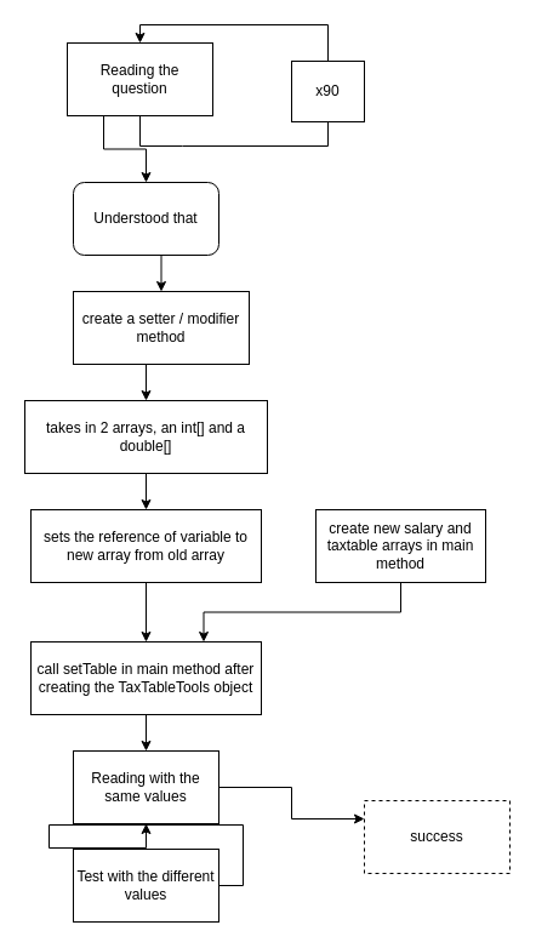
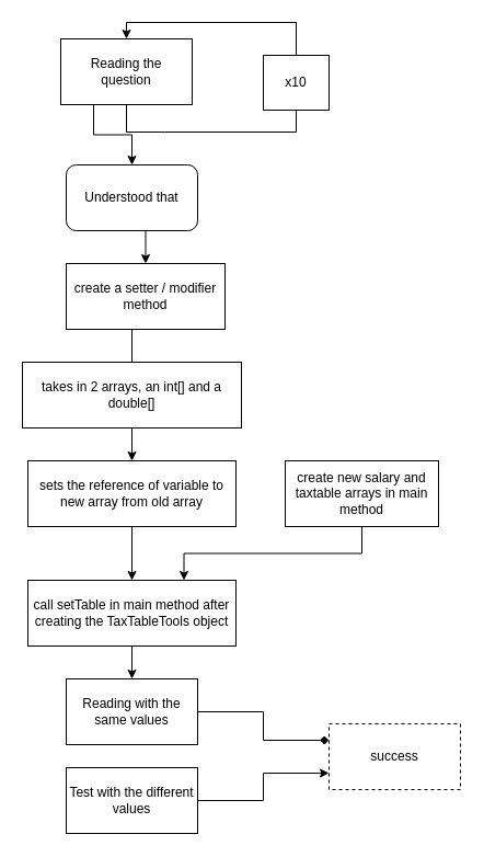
  <mxCell id="0" />
  <mxCell id="1" parent="0" />
  <mxCell id="2" style="edgeStyle=orthogonalEdgeStyle;rounded=0;orthogonalLoop=1;jettySize=auto;html=1;exitX=0.5;exitY=1;exitDx=0;exitDy=0;entryX=0.5;entryY=0;entryDx=0;entryDy=0;" edge="1" parent="1" source="4" target="4"><mxGeometry relative="1" as="geometry"><mxPoint x="120" y="20" as="targetPoint" /><Array as="points"><mxPoint x="150" y="120" /><mxPoint x="270" y="120" /><mxPoint x="270" y="20" /><mxPoint x="150" y="20" /></Array></mxGeometry></mxCell>
  <mxCell id="3" style="edgeStyle=orthogonalEdgeStyle;rounded=0;orthogonalLoop=1;jettySize=auto;html=1;exitX=0.25;exitY=1;exitDx=0;exitDy=0;entryX=0.5;entryY=0;entryDx=0;entryDy=0;" edge="1" parent="1" source="4" target="6"><mxGeometry relative="1" as="geometry" /></mxCell>
  <mxCell id="4" value="Reading the&lt;div&gt;question&lt;/div&gt;" style="rounded=0;whiteSpace=wrap;html=1;" vertex="1" parent="1"><mxGeometry x="55" y="35" width="120" height="60" as="geometry" /></mxCell>
  <mxCell id="5" style="edgeStyle=orthogonalEdgeStyle;rounded=0;orthogonalLoop=1;jettySize=auto;html=1;exitX=0.5;exitY=1;exitDx=0;exitDy=0;entryX=0.5;entryY=0;entryDx=0;entryDy=0;" edge="1" parent="1" source="6" target="8"><mxGeometry relative="1" as="geometry" /></mxCell>
  <mxCell id="6" value="Understood that" style="whiteSpace=wrap;html=1;rounded=1;" vertex="1" parent="1"><mxGeometry x="60" y="150" width="120" height="60" as="geometry" /></mxCell>
- <mxCell id="7" style="edgeStyle=orthogonalEdgeStyle;rounded=0;orthogonalLoop=1;jettySize=auto;html=1;exitX=0.5;exitY=1;exitDx=0;exitDy=0;entryX=0.5;entryY=0;entryDx=0;entryDy=0;" edge="1" parent="1" source="8" target="10"><mxGeometry relative="1" as="geometry" /></mxCell>
+ <mxCell id="7" style="edgeStyle=orthogonalEdgeStyle;rounded=0;orthogonalLoop=1;jettySize=auto;html=1;exitX=0.5;exitY=1;exitDx=0;exitDy=0;entryX=0.5;entryY=0;entryDx=0;entryDy=0;endArrow=none;" edge="1" parent="1" source="8" target="10"><mxGeometry relative="1" as="geometry" /></mxCell>
  <mxCell id="8" value="create a setter / modifier method" style="rounded=0;whiteSpace=wrap;html=1;" vertex="1" parent="1"><mxGeometry x="60" y="240" width="145" height="60" as="geometry" /></mxCell>
  <mxCell id="9" style="edgeStyle=orthogonalEdgeStyle;rounded=0;orthogonalLoop=1;jettySize=auto;html=1;exitX=0.5;exitY=1;exitDx=0;exitDy=0;entryX=0.5;entryY=0;entryDx=0;entryDy=0;" edge="1" parent="1" source="10" target="13"><mxGeometry relative="1" as="geometry" /></mxCell>
  <mxCell id="10" value="takes in 2 arrays, an int[] and a double[]" style="rounded=0;whiteSpace=wrap;html=1;" vertex="1" parent="1"><mxGeometry x="20" y="330" width="200" height="60" as="geometry" /></mxCell>
- <mxCell id="11" value="x90" style="rounded=0;whiteSpace=wrap;html=1;" vertex="1" parent="1"><mxGeometry x="240" y="50" width="60" height="50" as="geometry" /></mxCell>
+ <mxCell id="11" value="x10" style="rounded=0;whiteSpace=wrap;html=1;" vertex="1" parent="1"><mxGeometry x="240" y="50" width="60" height="50" as="geometry" /></mxCell>
  <mxCell id="12" style="edgeStyle=orthogonalEdgeStyle;rounded=0;orthogonalLoop=1;jettySize=auto;html=1;exitX=0.5;exitY=1;exitDx=0;exitDy=0;entryX=0.5;entryY=0;entryDx=0;entryDy=0;" edge="1" parent="1" source="13" target="15"><mxGeometry relative="1" as="geometry" /></mxCell>
  <mxCell id="13" value="sets the reference of variable to new array from old array" style="rounded=0;whiteSpace=wrap;html=1;spacingTop=2;spacingLeft=2;spacingRight=2;spacingBottom=2;" vertex="1" parent="1"><mxGeometry x="25" y="420" width="190" height="60" as="geometry" /></mxCell>
  <mxCell id="14" style="edgeStyle=orthogonalEdgeStyle;rounded=0;orthogonalLoop=1;jettySize=auto;html=1;exitX=0.5;exitY=1;exitDx=0;exitDy=0;entryX=0.5;entryY=0;entryDx=0;entryDy=0;" edge="1" parent="1" source="15" target="17"><mxGeometry relative="1" as="geometry" /></mxCell>
  <mxCell id="15" value="call setTable in main method after creating the TaxTableTools object" style="rounded=0;whiteSpace=wrap;html=1;verticalAlign=middle;" vertex="1" parent="1"><mxGeometry x="25" y="529" width="190" height="60" as="geometry" /></mxCell>
- <mxCell id="16" style="edgeStyle=orthogonalEdgeStyle;rounded=0;orthogonalLoop=1;jettySize=auto;html=1;exitX=1;exitY=0.5;exitDx=0;exitDy=0;entryX=0;entryY=0.25;entryDx=0;entryDy=0;" edge="1" parent="1" source="17" target="20"><mxGeometry relative="1" as="geometry" /></mxCell>
+ <mxCell id="16" style="edgeStyle=orthogonalEdgeStyle;rounded=0;orthogonalLoop=1;jettySize=auto;html=1;exitX=1;exitY=0.5;exitDx=0;exitDy=0;entryX=0;entryY=0.25;entryDx=0;entryDy=0;endArrow=diamond;" edge="1" parent="1" source="17" target="20"><mxGeometry relative="1" as="geometry" /></mxCell>
  <mxCell id="17" value="Reading with the same values" style="rounded=0;whiteSpace=wrap;html=1;" vertex="1" parent="1"><mxGeometry x="60" y="619" width="120" height="60" as="geometry" /></mxCell>
  <mxCell id="18" style="edgeStyle=orthogonalEdgeStyle;rounded=0;orthogonalLoop=1;jettySize=auto;html=1;exitX=0.5;exitY=1;exitDx=0;exitDy=0;entryX=0.75;entryY=0;entryDx=0;entryDy=0;" edge="1" parent="1" source="19" target="15"><mxGeometry relative="1" as="geometry" /></mxCell>
  <mxCell id="19" value="create new salary and taxtable arrays in main method" style="rounded=0;whiteSpace=wrap;html=1;" vertex="1" parent="1"><mxGeometry x="260" y="420" width="140" height="60" as="geometry" /></mxCell>
  <mxCell id="20" value="success" style="rounded=0;whiteSpace=wrap;html=1;dashed=1;" vertex="1" parent="1"><mxGeometry x="300" y="660" width="120" height="60" as="geometry" /></mxCell>
- <mxCell id="21" style="edgeStyle=orthogonalEdgeStyle;rounded=0;orthogonalLoop=1;jettySize=auto;html=1;exitX=1;exitY=0.5;exitDx=0;exitDy=0;" edge="1" parent="1" source="22" target="17"><mxGeometry relative="1" as="geometry" /></mxCell>
+ <mxCell id="21" style="edgeStyle=orthogonalEdgeStyle;rounded=0;orthogonalLoop=1;jettySize=auto;html=1;exitX=1;exitY=0.5;exitDx=0;exitDy=0;entryX=0;entryY=0.75;entryDx=0;entryDy=0;" edge="1" parent="1" source="22" target="20"><mxGeometry relative="1" as="geometry" /></mxCell>
  <mxCell id="22" value="Test with the different values" style="rounded=0;whiteSpace=wrap;html=1;" vertex="1" parent="1"><mxGeometry x="60" y="700" width="120" height="60" as="geometry" /></mxCell>
